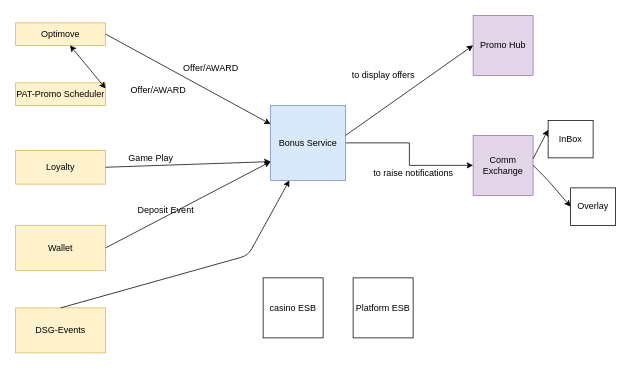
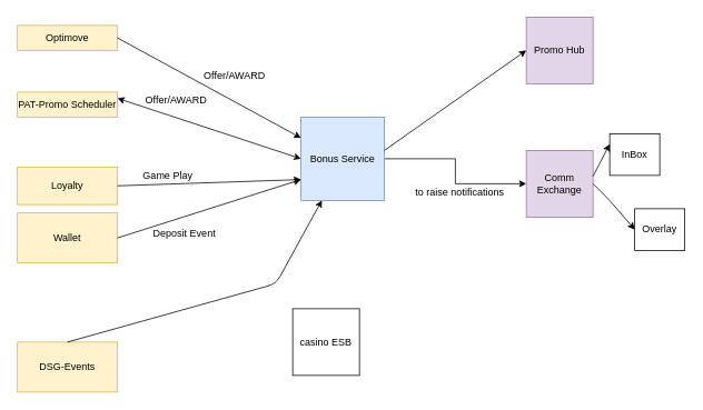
  <mxCell id="0" />
  <mxCell id="1" parent="0" />
  <mxCell id="2" style="edgeStyle=orthogonalEdgeStyle;rounded=0;orthogonalLoop=1;jettySize=auto;html=1;entryX=0;entryY=0.5;entryDx=0;entryDy=0;" parent="1" source="3" target="19" edge="1"><mxGeometry relative="1" as="geometry"><mxPoint x="470" y="200" as="targetPoint" /></mxGeometry></mxCell>
  <mxCell id="3" value="Bonus Service" style="whiteSpace=wrap;html=1;aspect=fixed;fillColor=#dae8fc;strokeColor=#6c8ebf;" parent="1" vertex="1"><mxGeometry x="360" y="140" width="100" height="100" as="geometry" /></mxCell>
  <mxCell id="4" value="Optimove" style="rounded=0;whiteSpace=wrap;html=1;fillColor=#fff2cc;strokeColor=#d6b656;" parent="1" vertex="1"><mxGeometry x="20" y="30" width="120" height="30" as="geometry" /></mxCell>
  <mxCell id="5" value="" style="endArrow=classic;html=1;exitX=1;exitY=0.5;exitDx=0;exitDy=0;entryX=0;entryY=0.25;entryDx=0;entryDy=0;" parent="1" source="4" target="3" edge="1"><mxGeometry width="50" height="50" relative="1" as="geometry"><mxPoint x="380" y="290" as="sourcePoint" /><mxPoint x="430" y="240" as="targetPoint" /></mxGeometry></mxCell>
  <mxCell id="6" value="PAT-Promo Scheduler" style="rounded=0;whiteSpace=wrap;html=1;fillColor=#fff2cc;strokeColor=#d6b656;" parent="1" vertex="1"><mxGeometry x="20" y="110" width="120" height="30" as="geometry" /></mxCell>
- <mxCell id="7" value="" style="endArrow=classic;startArrow=classic;html=1;exitX=1;exitY=0.25;exitDx=0;exitDy=0;" parent="1" source="6" target="4" edge="1"><mxGeometry width="50" height="50" relative="1" as="geometry"><mxPoint x="380" y="290" as="sourcePoint" /><mxPoint x="430" y="240" as="targetPoint" /></mxGeometry></mxCell>
+ <mxCell id="7" value="" style="endArrow=classic;startArrow=classic;html=1;exitX=1;exitY=0.25;exitDx=0;exitDy=0;entryX=0;entryY=0.5;entryDx=0;entryDy=0;" parent="1" source="6" target="3" edge="1"><mxGeometry width="50" height="50" relative="1" as="geometry"><mxPoint x="380" y="290" as="sourcePoint" /><mxPoint x="430" y="240" as="targetPoint" /></mxGeometry></mxCell>
  <mxCell id="8" value="Loyalty" style="rounded=0;whiteSpace=wrap;html=1;fillColor=#fff2cc;strokeColor=#d6b656;" parent="1" vertex="1"><mxGeometry x="20" y="200" width="120" height="45" as="geometry" /></mxCell>
  <mxCell id="9" value="" style="endArrow=classic;html=1;entryX=0;entryY=0.75;entryDx=0;entryDy=0;exitX=1;exitY=0.5;exitDx=0;exitDy=0;" parent="1" source="8" target="3" edge="1"><mxGeometry width="50" height="50" relative="1" as="geometry"><mxPoint x="130" y="223" as="sourcePoint" /><mxPoint x="200" y="230" as="targetPoint" /></mxGeometry></mxCell>
  <mxCell id="10" value="Game Play" style="text;html=1;align=center;verticalAlign=middle;resizable=0;points=[];autosize=1;" parent="1" vertex="1"><mxGeometry x="165" y="200" width="70" height="20" as="geometry" /></mxCell>
  <mxCell id="11" value="Offer/AWARD" style="text;html=1;align=center;verticalAlign=middle;resizable=0;points=[];autosize=1;" parent="1" vertex="1"><mxGeometry x="165" y="110" width="90" height="20" as="geometry" /></mxCell>
  <mxCell id="12" value="Offer/AWARD" style="text;html=1;align=center;verticalAlign=middle;resizable=0;points=[];autosize=1;" parent="1" vertex="1"><mxGeometry x="235" y="80" width="90" height="20" as="geometry" /></mxCell>
- <mxCell id="13" value="Wallet" style="rounded=0;whiteSpace=wrap;html=1;fillColor=#fff2cc;strokeColor=#d6b656;" parent="1" vertex="1"><mxGeometry x="20" y="300" width="120" height="60" as="geometry" /></mxCell>
+ <mxCell id="13" value="Wallet" style="rounded=0;whiteSpace=wrap;html=1;fillColor=#fff2cc;strokeColor=#d6b656;" parent="1" vertex="1"><mxGeometry x="20" y="255" width="120" height="60" as="geometry" /></mxCell>
  <mxCell id="14" value="" style="endArrow=classic;html=1;exitX=1;exitY=0.5;exitDx=0;exitDy=0;entryX=0;entryY=0.75;entryDx=0;entryDy=0;" parent="1" source="13" target="3" edge="1"><mxGeometry width="50" height="50" relative="1" as="geometry"><mxPoint x="50" y="390" as="sourcePoint" /><mxPoint x="100" y="340" as="targetPoint" /></mxGeometry></mxCell>
  <mxCell id="15" value="Deposit Event" style="text;html=1;align=center;verticalAlign=middle;resizable=0;points=[];autosize=1;" parent="1" vertex="1"><mxGeometry x="175" y="270" width="90" height="20" as="geometry" /></mxCell>
  <mxCell id="16" value="DSG-Events" style="rounded=0;whiteSpace=wrap;html=1;fillColor=#fff2cc;strokeColor=#d6b656;" parent="1" vertex="1"><mxGeometry x="20" y="410" width="120" height="60" as="geometry" /></mxCell>
  <mxCell id="17" value="" style="endArrow=classic;html=1;exitX=0.5;exitY=0;exitDx=0;exitDy=0;entryX=0.25;entryY=1;entryDx=0;entryDy=0;" parent="1" source="16" target="3" edge="1"><mxGeometry width="50" height="50" relative="1" as="geometry"><mxPoint x="170" y="430" as="sourcePoint" /><mxPoint x="220" y="380" as="targetPoint" /><Array as="points"><mxPoint x="330" y="340" /></Array></mxGeometry></mxCell>
  <mxCell id="18" value="Promo Hub" style="whiteSpace=wrap;html=1;aspect=fixed;fillColor=#e1d5e7;strokeColor=#9673a6;" parent="1" vertex="1"><mxGeometry x="630" y="20" width="80" height="80" as="geometry" /></mxCell>
  <mxCell id="19" value="Comm Exchange" style="whiteSpace=wrap;html=1;aspect=fixed;fillColor=#e1d5e7;strokeColor=#9673a6;" parent="1" vertex="1"><mxGeometry x="630" y="180" width="80" height="80" as="geometry" /></mxCell>
  <mxCell id="20" value="" style="endArrow=classic;html=1;entryX=0;entryY=0.5;entryDx=0;entryDy=0;" parent="1" target="18" edge="1"><mxGeometry width="50" height="50" relative="1" as="geometry"><mxPoint x="460" y="180" as="sourcePoint" /><mxPoint x="510" y="130" as="targetPoint" /></mxGeometry></mxCell>
- <mxCell id="21" value="to display offers" style="text;html=1;align=center;verticalAlign=middle;resizable=0;points=[];autosize=1;" parent="1" vertex="1"><mxGeometry x="460" y="90" width="100" height="20" as="geometry" /></mxCell>
  <mxCell id="22" value="to raise notifications" style="text;html=1;align=center;verticalAlign=middle;resizable=0;points=[];autosize=1;" parent="1" vertex="1"><mxGeometry x="490" y="220" width="120" height="20" as="geometry" /></mxCell>
  <mxCell id="23" value="InBox" style="rounded=0;whiteSpace=wrap;html=1;direction=south;" vertex="1" parent="1"><mxGeometry x="730" y="160" width="60" height="50" as="geometry" /></mxCell>
  <mxCell id="24" value="Overlay" style="rounded=0;whiteSpace=wrap;html=1;direction=south;" vertex="1" parent="1"><mxGeometry x="760" y="250" width="60" height="50" as="geometry" /></mxCell>
  <mxCell id="25" value="" style="endArrow=classic;html=1;entryX=0.25;entryY=1;entryDx=0;entryDy=0;" edge="1" parent="1" target="23"><mxGeometry width="50" height="50" relative="1" as="geometry"><mxPoint x="710" y="211" as="sourcePoint" /><mxPoint x="710" y="130" as="targetPoint" /></mxGeometry></mxCell>
  <mxCell id="26" value="" style="endArrow=classic;html=1;entryX=0.5;entryY=1;entryDx=0;entryDy=0;" edge="1" parent="1" target="24"><mxGeometry width="50" height="50" relative="1" as="geometry"><mxPoint x="710" y="220" as="sourcePoint" /><mxPoint x="530" y="240" as="targetPoint" /><Array as="points"><mxPoint x="730" y="240" /></Array></mxGeometry></mxCell>
  <mxCell id="27" value="casino ESB" style="whiteSpace=wrap;html=1;aspect=fixed;" vertex="1" parent="1"><mxGeometry x="350" y="370" width="80" height="80" as="geometry" /></mxCell>
- <mxCell id="28" value="Platform ESB" style="whiteSpace=wrap;html=1;aspect=fixed;" vertex="1" parent="1"><mxGeometry x="470" y="370" width="80" height="80" as="geometry" /></mxCell>
